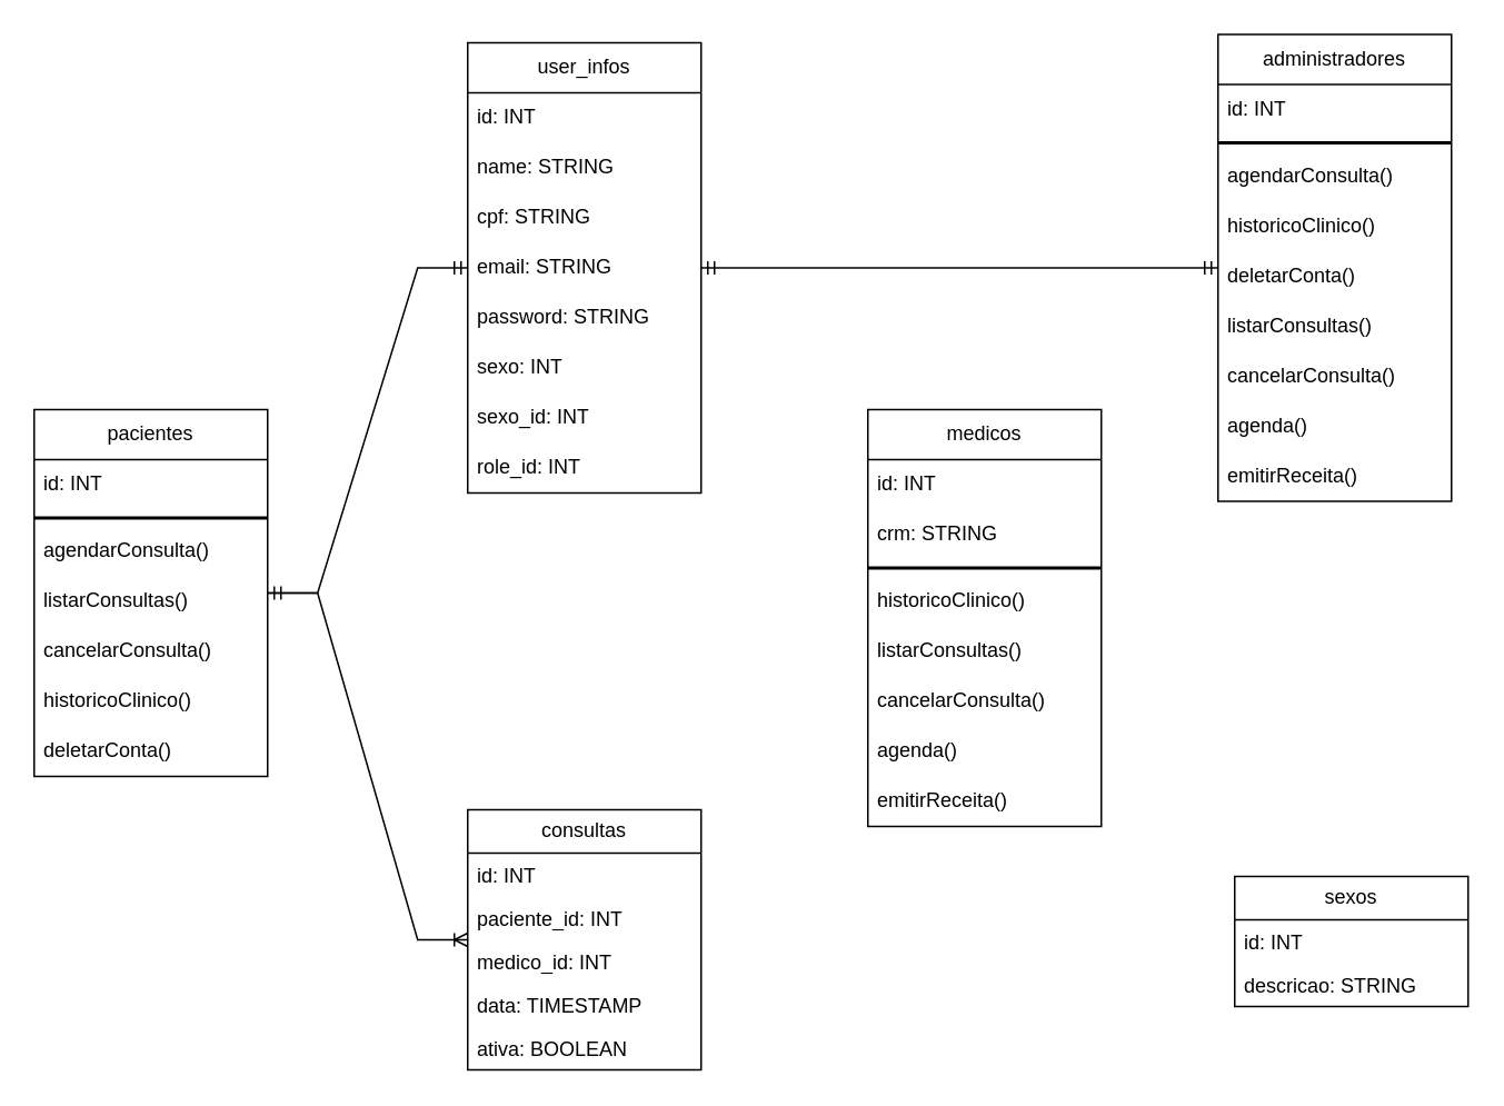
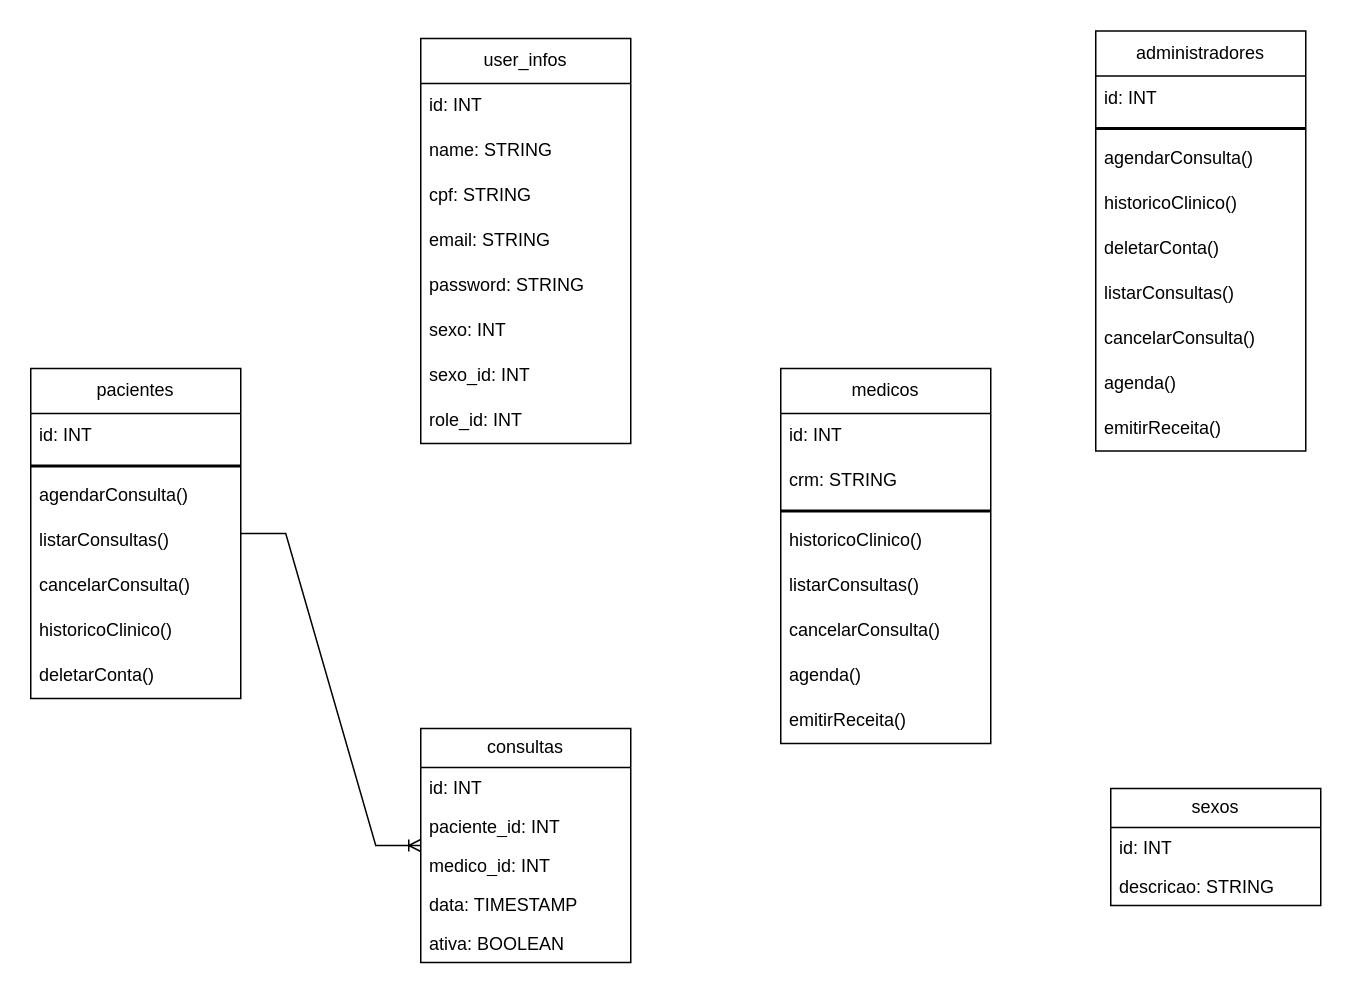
  <mxCell id="0" />
  <mxCell id="1" parent="0" />
  <mxCell id="2" value="pacientes" style="swimlane;fontStyle=0;childLayout=stackLayout;horizontal=1;startSize=30;horizontalStack=0;resizeParent=1;resizeParentMax=0;resizeLast=0;collapsible=1;marginBottom=0;whiteSpace=wrap;html=1;" parent="1" vertex="1"><mxGeometry x="20" y="245" width="140" height="220" as="geometry" /></mxCell>
  <mxCell id="3" value="id: INT" style="text;strokeColor=none;fillColor=none;align=left;verticalAlign=middle;spacingLeft=4;spacingRight=4;overflow=hidden;points=[[0,0.5],[1,0.5]];portConstraint=eastwest;rotatable=0;whiteSpace=wrap;html=1;" parent="2" vertex="1"><mxGeometry y="30" width="140" height="30" as="geometry" /></mxCell>
  <mxCell id="4" value="" style="line;strokeWidth=2;html=1;" parent="2" vertex="1"><mxGeometry y="60" width="140" height="10" as="geometry" /></mxCell>
  <mxCell id="5" value="agendarConsulta()" style="text;strokeColor=none;fillColor=none;align=left;verticalAlign=middle;spacingLeft=4;spacingRight=4;overflow=hidden;points=[[0,0.5],[1,0.5]];portConstraint=eastwest;rotatable=0;whiteSpace=wrap;html=1;" parent="2" vertex="1"><mxGeometry y="70" width="140" height="30" as="geometry" /></mxCell>
  <mxCell id="6" value="listarConsultas()" style="text;strokeColor=none;fillColor=none;align=left;verticalAlign=middle;spacingLeft=4;spacingRight=4;overflow=hidden;points=[[0,0.5],[1,0.5]];portConstraint=eastwest;rotatable=0;whiteSpace=wrap;html=1;" parent="2" vertex="1"><mxGeometry y="100" width="140" height="30" as="geometry" /></mxCell>
  <mxCell id="7" value="cancelarConsulta()" style="text;strokeColor=none;fillColor=none;align=left;verticalAlign=middle;spacingLeft=4;spacingRight=4;overflow=hidden;points=[[0,0.5],[1,0.5]];portConstraint=eastwest;rotatable=0;whiteSpace=wrap;html=1;" parent="2" vertex="1"><mxGeometry y="130" width="140" height="30" as="geometry" /></mxCell>
  <mxCell id="8" value="historicoClinico()" style="text;strokeColor=none;fillColor=none;align=left;verticalAlign=middle;spacingLeft=4;spacingRight=4;overflow=hidden;points=[[0,0.5],[1,0.5]];portConstraint=eastwest;rotatable=0;whiteSpace=wrap;html=1;" parent="2" vertex="1"><mxGeometry y="160" width="140" height="30" as="geometry" /></mxCell>
  <mxCell id="9" value="deletarConta()" style="text;strokeColor=none;fillColor=none;align=left;verticalAlign=middle;spacingLeft=4;spacingRight=4;overflow=hidden;points=[[0,0.5],[1,0.5]];portConstraint=eastwest;rotatable=0;whiteSpace=wrap;html=1;" parent="2" vertex="1"><mxGeometry y="190" width="140" height="30" as="geometry" /></mxCell>
  <mxCell id="10" value="medicos" style="swimlane;fontStyle=0;childLayout=stackLayout;horizontal=1;startSize=30;horizontalStack=0;resizeParent=1;resizeParentMax=0;resizeLast=0;collapsible=1;marginBottom=0;whiteSpace=wrap;html=1;" parent="1" vertex="1"><mxGeometry x="520" y="245" width="140" height="250" as="geometry" /></mxCell>
  <mxCell id="11" value="id: INT" style="text;strokeColor=none;fillColor=none;align=left;verticalAlign=middle;spacingLeft=4;spacingRight=4;overflow=hidden;points=[[0,0.5],[1,0.5]];portConstraint=eastwest;rotatable=0;whiteSpace=wrap;html=1;" parent="10" vertex="1"><mxGeometry y="30" width="140" height="30" as="geometry" /></mxCell>
  <mxCell id="12" value="crm: STRING" style="text;strokeColor=none;fillColor=none;align=left;verticalAlign=middle;spacingLeft=4;spacingRight=4;overflow=hidden;points=[[0,0.5],[1,0.5]];portConstraint=eastwest;rotatable=0;whiteSpace=wrap;html=1;" parent="10" vertex="1"><mxGeometry y="60" width="140" height="30" as="geometry" /></mxCell>
  <mxCell id="13" value="" style="line;strokeWidth=2;html=1;" parent="10" vertex="1"><mxGeometry y="90" width="140" height="10" as="geometry" /></mxCell>
  <mxCell id="14" value="historicoClinico()" style="text;strokeColor=none;fillColor=none;align=left;verticalAlign=middle;spacingLeft=4;spacingRight=4;overflow=hidden;points=[[0,0.5],[1,0.5]];portConstraint=eastwest;rotatable=0;whiteSpace=wrap;html=1;" parent="10" vertex="1"><mxGeometry y="100" width="140" height="30" as="geometry" /></mxCell>
  <mxCell id="15" value="listarConsultas()" style="text;strokeColor=none;fillColor=none;align=left;verticalAlign=middle;spacingLeft=4;spacingRight=4;overflow=hidden;points=[[0,0.5],[1,0.5]];portConstraint=eastwest;rotatable=0;whiteSpace=wrap;html=1;" parent="10" vertex="1"><mxGeometry y="130" width="140" height="30" as="geometry" /></mxCell>
  <mxCell id="16" value="cancelarConsulta()" style="text;strokeColor=none;fillColor=none;align=left;verticalAlign=middle;spacingLeft=4;spacingRight=4;overflow=hidden;points=[[0,0.5],[1,0.5]];portConstraint=eastwest;rotatable=0;whiteSpace=wrap;html=1;" parent="10" vertex="1"><mxGeometry y="160" width="140" height="30" as="geometry" /></mxCell>
  <mxCell id="17" value="agenda()" style="text;strokeColor=none;fillColor=none;align=left;verticalAlign=middle;spacingLeft=4;spacingRight=4;overflow=hidden;points=[[0,0.5],[1,0.5]];portConstraint=eastwest;rotatable=0;whiteSpace=wrap;html=1;" parent="10" vertex="1"><mxGeometry y="190" width="140" height="30" as="geometry" /></mxCell>
  <mxCell id="18" value="emitirReceita()" style="text;strokeColor=none;fillColor=none;align=left;verticalAlign=middle;spacingLeft=4;spacingRight=4;overflow=hidden;points=[[0,0.5],[1,0.5]];portConstraint=eastwest;rotatable=0;whiteSpace=wrap;html=1;" parent="10" vertex="1"><mxGeometry y="220" width="140" height="30" as="geometry" /></mxCell>
  <mxCell id="19" value="administradores" style="swimlane;fontStyle=0;childLayout=stackLayout;horizontal=1;startSize=30;horizontalStack=0;resizeParent=1;resizeParentMax=0;resizeLast=0;collapsible=1;marginBottom=0;whiteSpace=wrap;html=1;" parent="1" vertex="1"><mxGeometry x="730" y="20" width="140" height="280" as="geometry" /></mxCell>
  <mxCell id="20" value="id: INT" style="text;strokeColor=none;fillColor=none;align=left;verticalAlign=middle;spacingLeft=4;spacingRight=4;overflow=hidden;points=[[0,0.5],[1,0.5]];portConstraint=eastwest;rotatable=0;whiteSpace=wrap;html=1;" parent="19" vertex="1"><mxGeometry y="30" width="140" height="30" as="geometry" /></mxCell>
  <mxCell id="21" value="" style="line;strokeWidth=2;html=1;" parent="19" vertex="1"><mxGeometry y="60" width="140" height="10" as="geometry" /></mxCell>
  <mxCell id="22" value="agendarConsulta()" style="text;strokeColor=none;fillColor=none;align=left;verticalAlign=middle;spacingLeft=4;spacingRight=4;overflow=hidden;points=[[0,0.5],[1,0.5]];portConstraint=eastwest;rotatable=0;whiteSpace=wrap;html=1;" parent="19" vertex="1"><mxGeometry y="70" width="140" height="30" as="geometry" /></mxCell>
  <mxCell id="23" value="historicoClinico()" style="text;strokeColor=none;fillColor=none;align=left;verticalAlign=middle;spacingLeft=4;spacingRight=4;overflow=hidden;points=[[0,0.5],[1,0.5]];portConstraint=eastwest;rotatable=0;whiteSpace=wrap;html=1;" parent="19" vertex="1"><mxGeometry y="100" width="140" height="30" as="geometry" /></mxCell>
  <mxCell id="24" value="deletarConta()" style="text;strokeColor=none;fillColor=none;align=left;verticalAlign=middle;spacingLeft=4;spacingRight=4;overflow=hidden;points=[[0,0.5],[1,0.5]];portConstraint=eastwest;rotatable=0;whiteSpace=wrap;html=1;" parent="19" vertex="1"><mxGeometry y="130" width="140" height="30" as="geometry" /></mxCell>
  <mxCell id="25" value="listarConsultas()" style="text;strokeColor=none;fillColor=none;align=left;verticalAlign=middle;spacingLeft=4;spacingRight=4;overflow=hidden;points=[[0,0.5],[1,0.5]];portConstraint=eastwest;rotatable=0;whiteSpace=wrap;html=1;" parent="19" vertex="1"><mxGeometry y="160" width="140" height="30" as="geometry" /></mxCell>
  <mxCell id="26" value="cancelarConsulta()" style="text;strokeColor=none;fillColor=none;align=left;verticalAlign=middle;spacingLeft=4;spacingRight=4;overflow=hidden;points=[[0,0.5],[1,0.5]];portConstraint=eastwest;rotatable=0;whiteSpace=wrap;html=1;" parent="19" vertex="1"><mxGeometry y="190" width="140" height="30" as="geometry" /></mxCell>
  <mxCell id="27" value="agenda()" style="text;strokeColor=none;fillColor=none;align=left;verticalAlign=middle;spacingLeft=4;spacingRight=4;overflow=hidden;points=[[0,0.5],[1,0.5]];portConstraint=eastwest;rotatable=0;whiteSpace=wrap;html=1;" parent="19" vertex="1"><mxGeometry y="220" width="140" height="30" as="geometry" /></mxCell>
  <mxCell id="28" value="emitirReceita()" style="text;strokeColor=none;fillColor=none;align=left;verticalAlign=middle;spacingLeft=4;spacingRight=4;overflow=hidden;points=[[0,0.5],[1,0.5]];portConstraint=eastwest;rotatable=0;whiteSpace=wrap;html=1;" parent="19" vertex="1"><mxGeometry y="250" width="140" height="30" as="geometry" /></mxCell>
  <mxCell id="29" value="user_infos" style="swimlane;fontStyle=0;childLayout=stackLayout;horizontal=1;startSize=30;horizontalStack=0;resizeParent=1;resizeParentMax=0;resizeLast=0;collapsible=1;marginBottom=0;whiteSpace=wrap;html=1;" parent="1" vertex="1"><mxGeometry x="280" y="25" width="140" height="270" as="geometry" /></mxCell>
  <mxCell id="30" value="id: INT" style="text;strokeColor=none;fillColor=none;align=left;verticalAlign=middle;spacingLeft=4;spacingRight=4;overflow=hidden;points=[[0,0.5],[1,0.5]];portConstraint=eastwest;rotatable=0;whiteSpace=wrap;html=1;" parent="29" vertex="1"><mxGeometry y="30" width="140" height="30" as="geometry" /></mxCell>
  <mxCell id="31" value="name: STRING" style="text;strokeColor=none;fillColor=none;align=left;verticalAlign=middle;spacingLeft=4;spacingRight=4;overflow=hidden;points=[[0,0.5],[1,0.5]];portConstraint=eastwest;rotatable=0;whiteSpace=wrap;html=1;" parent="29" vertex="1"><mxGeometry y="60" width="140" height="30" as="geometry" /></mxCell>
  <mxCell id="32" value="cpf: STRING" style="text;strokeColor=none;fillColor=none;align=left;verticalAlign=middle;spacingLeft=4;spacingRight=4;overflow=hidden;points=[[0,0.5],[1,0.5]];portConstraint=eastwest;rotatable=0;whiteSpace=wrap;html=1;" parent="29" vertex="1"><mxGeometry y="90" width="140" height="30" as="geometry" /></mxCell>
  <mxCell id="33" value="email: STRING" style="text;strokeColor=none;fillColor=none;align=left;verticalAlign=middle;spacingLeft=4;spacingRight=4;overflow=hidden;points=[[0,0.5],[1,0.5]];portConstraint=eastwest;rotatable=0;whiteSpace=wrap;html=1;" parent="29" vertex="1"><mxGeometry y="120" width="140" height="30" as="geometry" /></mxCell>
  <mxCell id="34" value="password: STRING" style="text;strokeColor=none;fillColor=none;align=left;verticalAlign=middle;spacingLeft=4;spacingRight=4;overflow=hidden;points=[[0,0.5],[1,0.5]];portConstraint=eastwest;rotatable=0;whiteSpace=wrap;html=1;" parent="29" vertex="1"><mxGeometry y="150" width="140" height="30" as="geometry" /></mxCell>
  <mxCell id="35" value="sexo: INT" style="text;strokeColor=none;fillColor=none;align=left;verticalAlign=middle;spacingLeft=4;spacingRight=4;overflow=hidden;points=[[0,0.5],[1,0.5]];portConstraint=eastwest;rotatable=0;whiteSpace=wrap;html=1;" parent="29" vertex="1"><mxGeometry y="180" width="140" height="30" as="geometry" /></mxCell>
  <mxCell id="36" value="sexo_id: INT" style="text;strokeColor=none;fillColor=none;align=left;verticalAlign=middle;spacingLeft=4;spacingRight=4;overflow=hidden;points=[[0,0.5],[1,0.5]];portConstraint=eastwest;rotatable=0;whiteSpace=wrap;html=1;" parent="29" vertex="1"><mxGeometry y="210" width="140" height="30" as="geometry" /></mxCell>
  <mxCell id="37" value="role_id: INT" style="text;strokeColor=none;fillColor=none;align=left;verticalAlign=middle;spacingLeft=4;spacingRight=4;overflow=hidden;points=[[0,0.5],[1,0.5]];portConstraint=eastwest;rotatable=0;whiteSpace=wrap;html=1;" parent="29" vertex="1"><mxGeometry y="240" width="140" height="30" as="geometry" /></mxCell>
- <mxCell id="38" value="" style="edgeStyle=entityRelationEdgeStyle;fontSize=12;html=1;endArrow=ERmandOne;startArrow=ERmandOne;rounded=0;" parent="1" source="19" target="29" edge="1"><mxGeometry width="100" height="100" relative="1" as="geometry"><mxPoint x="580" y="385" as="sourcePoint" /><mxPoint x="680" y="285" as="targetPoint" /></mxGeometry></mxCell>
- <mxCell id="39" value="" style="edgeStyle=entityRelationEdgeStyle;fontSize=12;html=1;endArrow=ERmandOne;startArrow=ERmandOne;rounded=0;" parent="1" source="2" target="29" edge="1"><mxGeometry width="100" height="100" relative="1" as="geometry"><mxPoint x="580" y="385" as="sourcePoint" /><mxPoint x="680" y="285" as="targetPoint" /></mxGeometry></mxCell>
  <mxCell id="40" value="consultas" style="swimlane;fontStyle=0;childLayout=stackLayout;horizontal=1;startSize=26;fillColor=none;horizontalStack=0;resizeParent=1;resizeParentMax=0;resizeLast=0;collapsible=1;marginBottom=0;whiteSpace=wrap;html=1;" parent="1" vertex="1"><mxGeometry x="280" y="485" width="140" height="156" as="geometry" /></mxCell>
  <mxCell id="41" value="id: INT" style="text;strokeColor=none;fillColor=none;align=left;verticalAlign=top;spacingLeft=4;spacingRight=4;overflow=hidden;rotatable=0;points=[[0,0.5],[1,0.5]];portConstraint=eastwest;whiteSpace=wrap;html=1;" parent="40" vertex="1"><mxGeometry y="26" width="140" height="26" as="geometry" /></mxCell>
  <mxCell id="42" value="paciente_id: INT" style="text;strokeColor=none;fillColor=none;align=left;verticalAlign=top;spacingLeft=4;spacingRight=4;overflow=hidden;rotatable=0;points=[[0,0.5],[1,0.5]];portConstraint=eastwest;whiteSpace=wrap;html=1;" parent="40" vertex="1"><mxGeometry y="52" width="140" height="26" as="geometry" /></mxCell>
  <mxCell id="43" value="medico_id: INT" style="text;strokeColor=none;fillColor=none;align=left;verticalAlign=top;spacingLeft=4;spacingRight=4;overflow=hidden;rotatable=0;points=[[0,0.5],[1,0.5]];portConstraint=eastwest;whiteSpace=wrap;html=1;" parent="40" vertex="1"><mxGeometry y="78" width="140" height="26" as="geometry" /></mxCell>
  <mxCell id="44" value="data: TIMESTAMP" style="text;strokeColor=none;fillColor=none;align=left;verticalAlign=top;spacingLeft=4;spacingRight=4;overflow=hidden;rotatable=0;points=[[0,0.5],[1,0.5]];portConstraint=eastwest;whiteSpace=wrap;html=1;" parent="40" vertex="1"><mxGeometry y="104" width="140" height="26" as="geometry" /></mxCell>
  <mxCell id="45" value="ativa: BOOLEAN" style="text;strokeColor=none;fillColor=none;align=left;verticalAlign=top;spacingLeft=4;spacingRight=4;overflow=hidden;rotatable=0;points=[[0,0.5],[1,0.5]];portConstraint=eastwest;whiteSpace=wrap;html=1;" parent="40" vertex="1"><mxGeometry y="130" width="140" height="26" as="geometry" /></mxCell>
  <mxCell id="46" value="" style="edgeStyle=entityRelationEdgeStyle;fontSize=12;html=1;endArrow=ERoneToMany;rounded=0;" parent="1" source="2" target="40" edge="1"><mxGeometry width="100" height="100" relative="1" as="geometry"><mxPoint x="600" y="505" as="sourcePoint" /><mxPoint x="700" y="405" as="targetPoint" /></mxGeometry></mxCell>
  <mxCell id="47" value="sexos" style="swimlane;fontStyle=0;childLayout=stackLayout;horizontal=1;startSize=26;fillColor=none;horizontalStack=0;resizeParent=1;resizeParentMax=0;resizeLast=0;collapsible=1;marginBottom=0;whiteSpace=wrap;html=1;" vertex="1" parent="1"><mxGeometry x="740" y="525" width="140" height="78" as="geometry" /></mxCell>
  <mxCell id="48" value="id: INT" style="text;strokeColor=none;fillColor=none;align=left;verticalAlign=top;spacingLeft=4;spacingRight=4;overflow=hidden;rotatable=0;points=[[0,0.5],[1,0.5]];portConstraint=eastwest;whiteSpace=wrap;html=1;" vertex="1" parent="47"><mxGeometry y="26" width="140" height="26" as="geometry" /></mxCell>
  <mxCell id="49" value="descricao: STRING" style="text;strokeColor=none;fillColor=none;align=left;verticalAlign=top;spacingLeft=4;spacingRight=4;overflow=hidden;rotatable=0;points=[[0,0.5],[1,0.5]];portConstraint=eastwest;whiteSpace=wrap;html=1;" vertex="1" parent="47"><mxGeometry y="52" width="140" height="26" as="geometry" /></mxCell>
